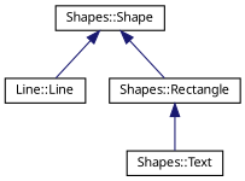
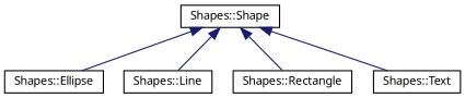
  digraph {
    fontname="Noto Sans"
    rankdir=TB
    node [color=black fillcolor=white fontname="Noto Sans" fontsize=10 shape=record style=filled]
    edge [color=midnightblue dir=back fontname="Noto Sans" fontsize=10 labelfontname=Helvetica labelfontsize=10 style=solid]
    n1 [height=0.2 label="Shapes::Shape" width=0.4]
-   n3 [height=0.2 label="Line::Line" width=0.4]
+   n2 [height=0.2 label="Shapes::Ellipse" width=0.4]
+   n3 [height=0.2 label="Shapes::Line" width=0.4]
    n4 [height=0.2 label="Shapes::Rectangle" width=0.4]
    n5 [height=0.2 label="Shapes::Text" width=0.4]
+   n1 -> n2
    n1 -> n3
    n1 -> n4
-   n4 -> n5
+   n1 -> n5
  }
